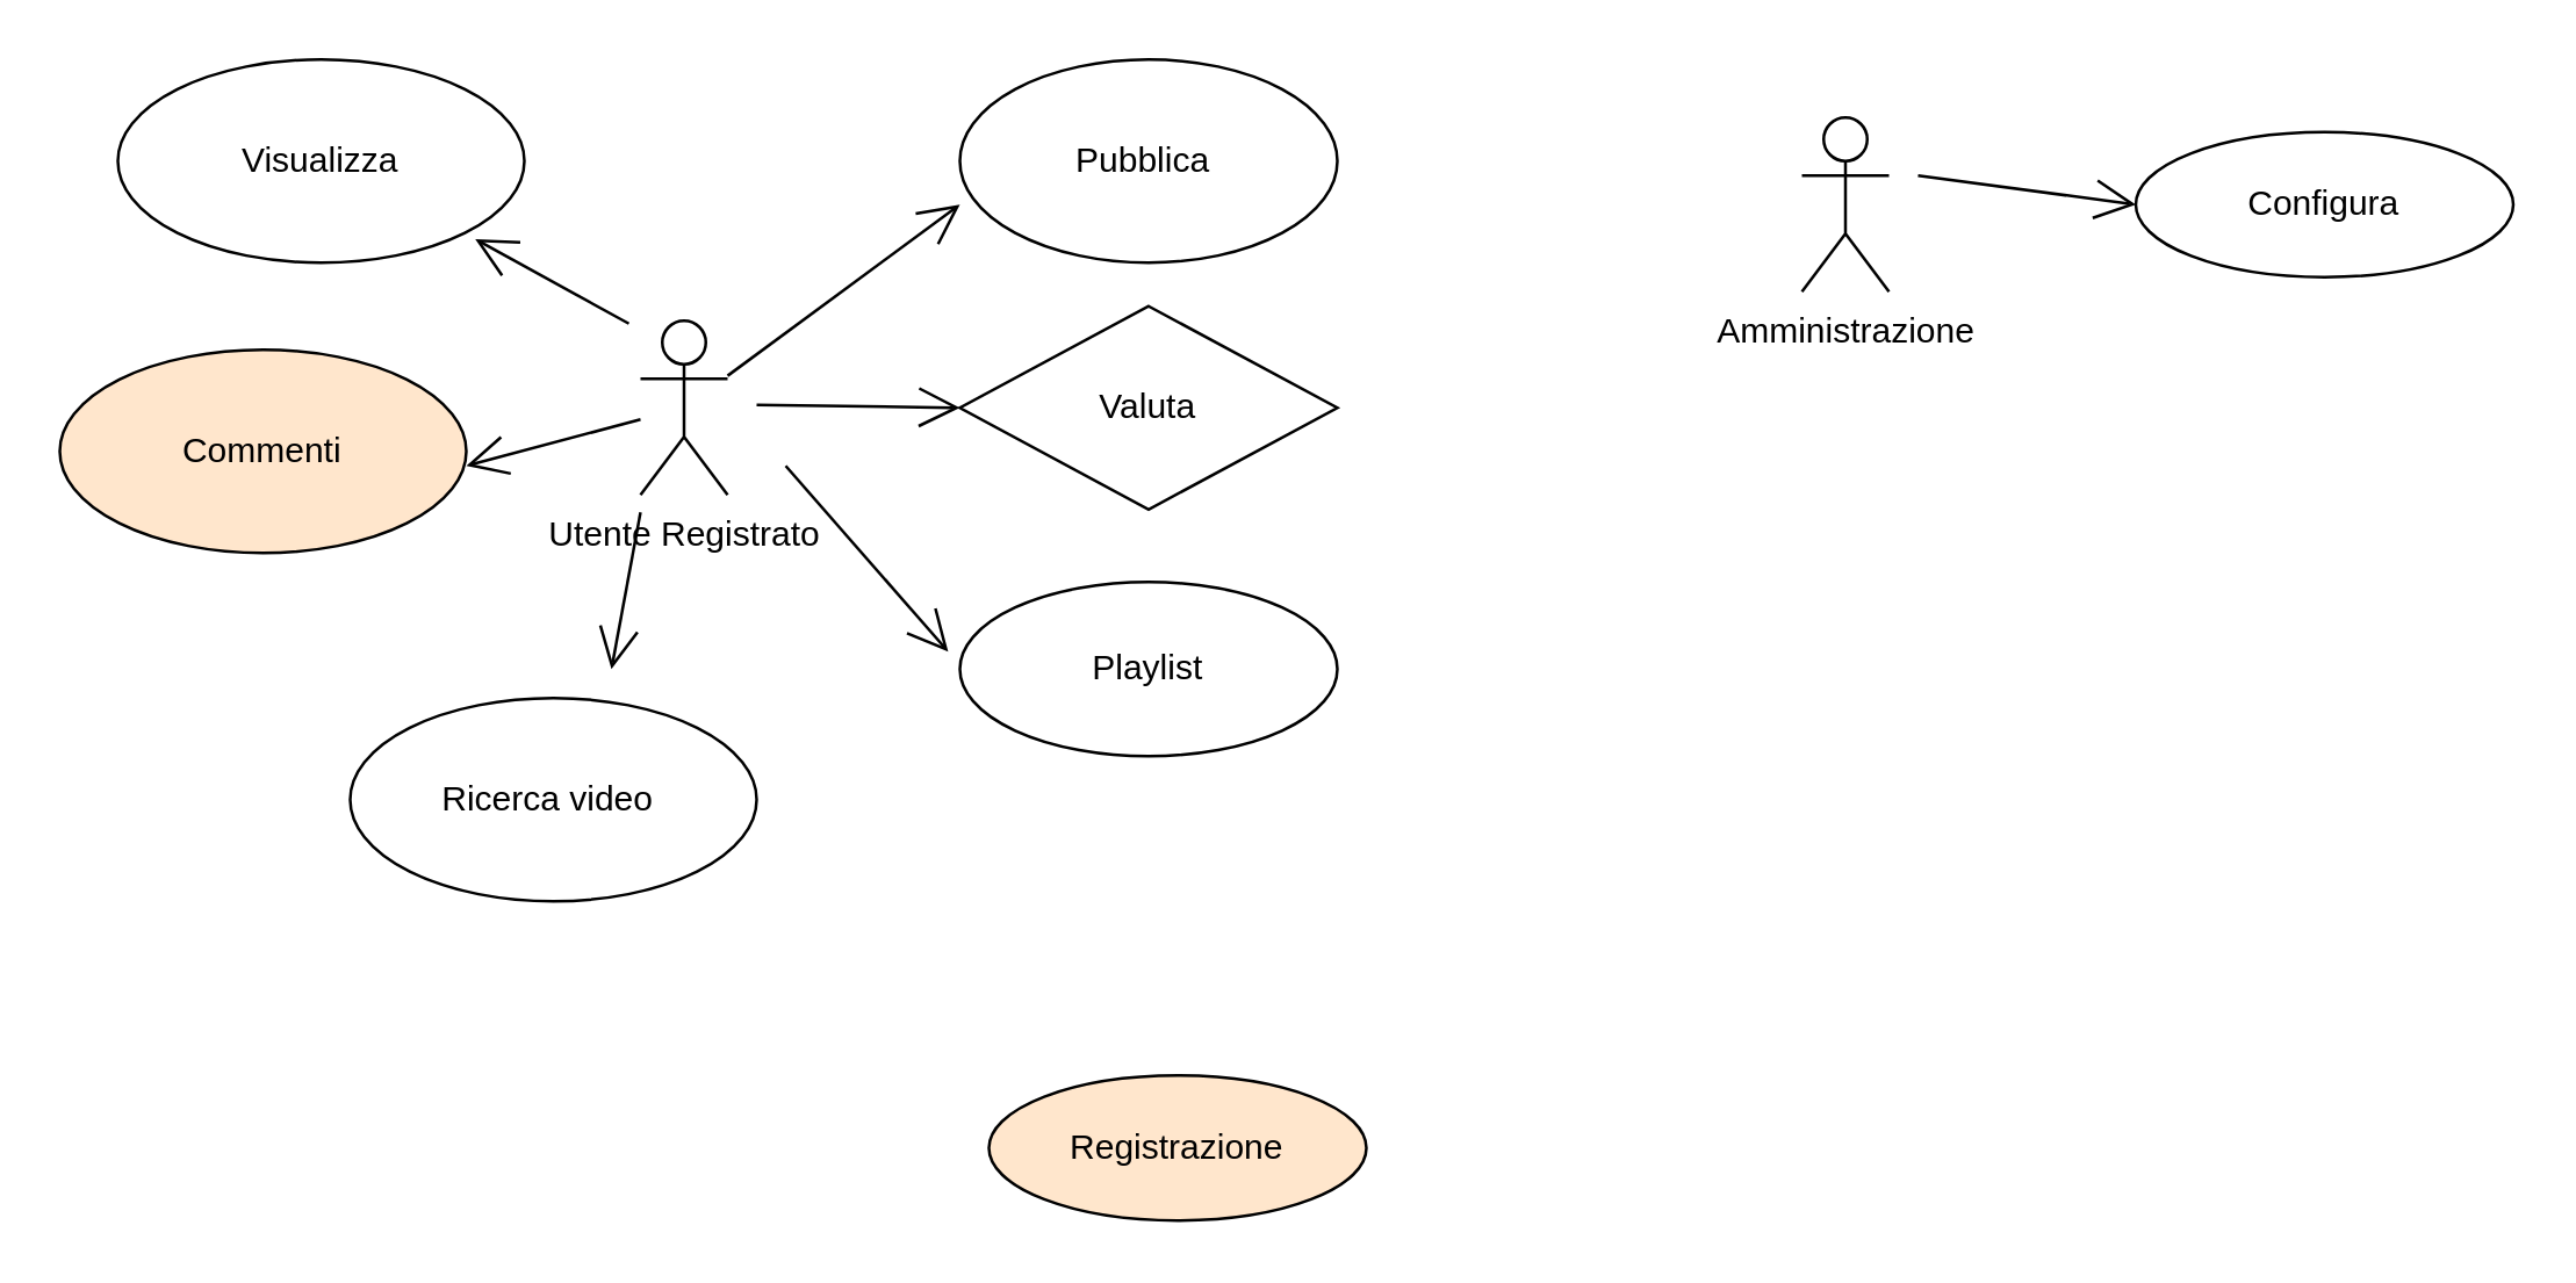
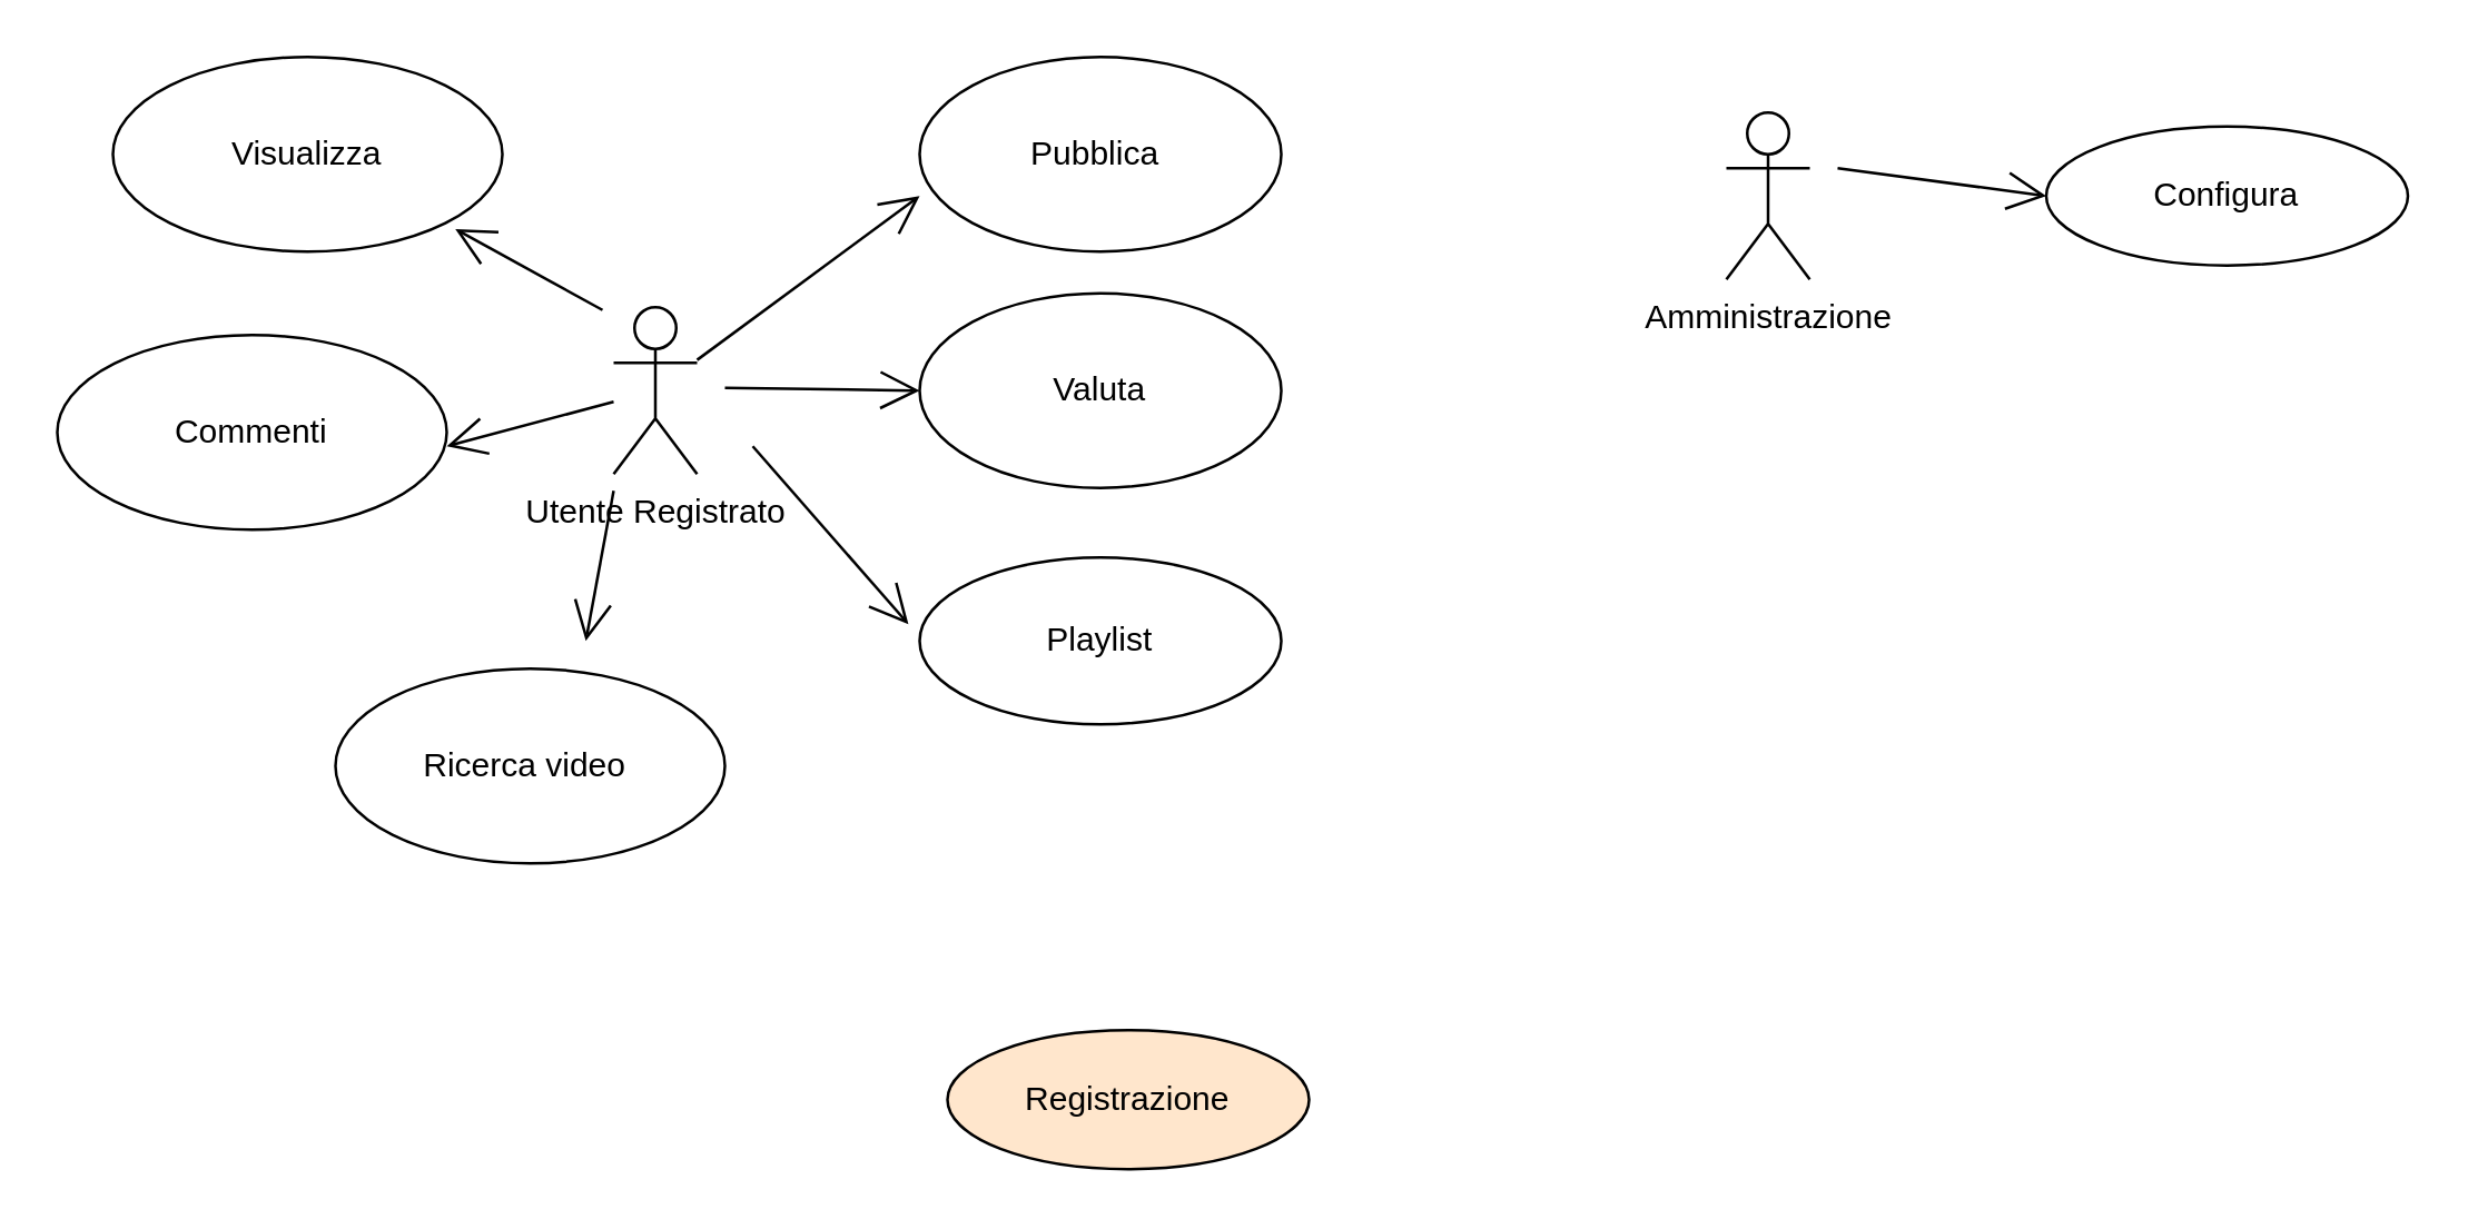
  <mxCell id="0" />
  <mxCell id="1" parent="0" />
  <mxCell id="2" value="Utente Registrato" style="shape=umlActor;verticalLabelPosition=bottom;verticalAlign=top;html=1;" parent="1" vertex="1"><mxGeometry x="220" y="110" width="30" height="60" as="geometry" /></mxCell>
  <mxCell id="3" value="Registrazione" style="ellipse;whiteSpace=wrap;html=1;fillColor=#ffe6cc;" parent="1" vertex="1"><mxGeometry x="340" y="370" width="130" height="50" as="geometry" /></mxCell>
  <mxCell id="4" value="Pubblica&amp;nbsp;" style="ellipse;whiteSpace=wrap;html=1;" parent="1" vertex="1"><mxGeometry x="330" y="20" width="130" height="70" as="geometry" /></mxCell>
- <mxCell id="5" value="Valuta" style="rhombus;whiteSpace=wrap;html=1;" parent="1" vertex="1"><mxGeometry x="330" y="105" width="130" height="70" as="geometry" /></mxCell>
+ <mxCell id="5" value="Valuta" style="ellipse;whiteSpace=wrap;html=1;" parent="1" vertex="1"><mxGeometry x="330" y="105" width="130" height="70" as="geometry" /></mxCell>
  <mxCell id="6" value="" style="endArrow=open;endFill=1;endSize=12;html=1;rounded=0;entryX=0;entryY=0.5;entryDx=0;entryDy=0;" parent="1" source="2" edge="1"><mxGeometry width="160" relative="1" as="geometry"><mxPoint x="240" y="100" as="sourcePoint" /><mxPoint x="330" y="70" as="targetPoint" /></mxGeometry></mxCell>
  <mxCell id="7" value="" style="endArrow=open;endFill=1;endSize=12;html=1;rounded=0;entryX=0;entryY=0.5;entryDx=0;entryDy=0;" parent="1" target="5" edge="1"><mxGeometry width="160" relative="1" as="geometry"><mxPoint x="260" y="139" as="sourcePoint" /><mxPoint x="340" y="80" as="targetPoint" /></mxGeometry></mxCell>
  <mxCell id="8" value="Visualizza" style="ellipse;whiteSpace=wrap;html=1;" parent="1" vertex="1"><mxGeometry x="40" y="20" width="140" height="70" as="geometry" /></mxCell>
  <mxCell id="9" value="" style="endArrow=open;endFill=1;endSize=12;html=1;rounded=0;" parent="1" edge="1"><mxGeometry width="160" relative="1" as="geometry"><mxPoint x="216" y="111" as="sourcePoint" /><mxPoint x="163.087" y="81.898" as="targetPoint" /></mxGeometry></mxCell>
- <mxCell id="10" value="Commenti" style="ellipse;whiteSpace=wrap;html=1;fillColor=#ffe6cc;" parent="1" vertex="1"><mxGeometry x="20" y="120" width="140" height="70" as="geometry" /></mxCell>
+ <mxCell id="10" value="Commenti" style="ellipse;whiteSpace=wrap;html=1;" parent="1" vertex="1"><mxGeometry x="20" y="120" width="140" height="70" as="geometry" /></mxCell>
  <mxCell id="11" value="" style="endArrow=open;endFill=1;endSize=12;html=1;rounded=0;" parent="1" source="2" edge="1"><mxGeometry width="160" relative="1" as="geometry"><mxPoint x="220.002" y="269.999" as="sourcePoint" /><mxPoint x="160" y="160" as="targetPoint" /></mxGeometry></mxCell>
  <mxCell id="12" value="Amministrazione" style="shape=umlActor;verticalLabelPosition=bottom;verticalAlign=top;html=1;" parent="1" vertex="1"><mxGeometry x="620" y="40" width="30" height="60" as="geometry" /></mxCell>
  <mxCell id="13" value="Configura" style="ellipse;whiteSpace=wrap;html=1;" parent="1" vertex="1"><mxGeometry x="735" y="45" width="130" height="50" as="geometry" /></mxCell>
  <mxCell id="14" value="" style="endArrow=open;endFill=1;endSize=12;html=1;rounded=0;entryX=0;entryY=0.5;entryDx=0;entryDy=0;" parent="1" target="13" edge="1"><mxGeometry width="160" relative="1" as="geometry"><mxPoint x="660" y="60" as="sourcePoint" /><mxPoint x="710" y="61" as="targetPoint" /></mxGeometry></mxCell>
  <mxCell id="15" value="Playlist" style="ellipse;whiteSpace=wrap;html=1;" parent="1" vertex="1"><mxGeometry x="330" y="200" width="130" height="60" as="geometry" /></mxCell>
  <mxCell id="16" value="" style="endArrow=open;endFill=1;endSize=12;html=1;rounded=0;entryX=-0.031;entryY=0.4;entryDx=0;entryDy=0;entryPerimeter=0;" parent="1" target="15" edge="1"><mxGeometry width="160" relative="1" as="geometry"><mxPoint x="270" y="160" as="sourcePoint" /><mxPoint x="240" y="250" as="targetPoint" /></mxGeometry></mxCell>
  <mxCell id="17" value="Ricerca video&amp;nbsp;" style="ellipse;whiteSpace=wrap;html=1;" vertex="1" parent="1"><mxGeometry x="120" y="240" width="140" height="70" as="geometry" /></mxCell>
  <mxCell id="18" value="" style="endArrow=open;endFill=1;endSize=12;html=1;rounded=0;" edge="1" parent="1"><mxGeometry width="160" relative="1" as="geometry"><mxPoint x="220" y="176" as="sourcePoint" /><mxPoint x="210" y="230" as="targetPoint" /></mxGeometry></mxCell>
